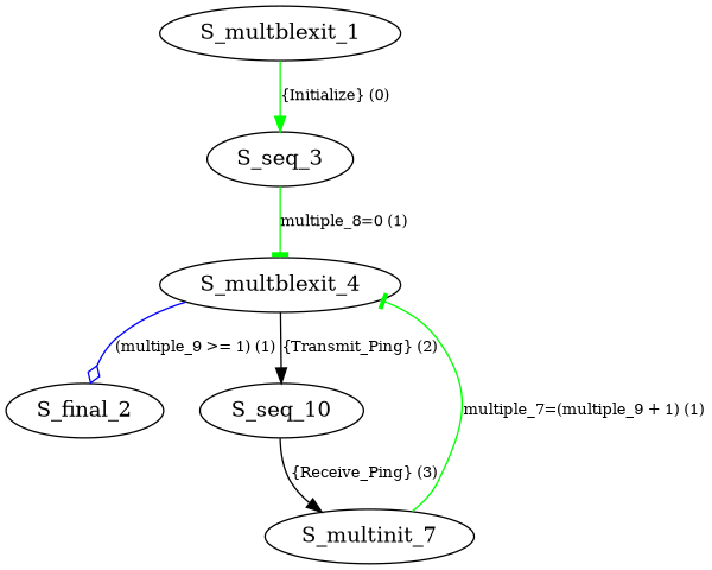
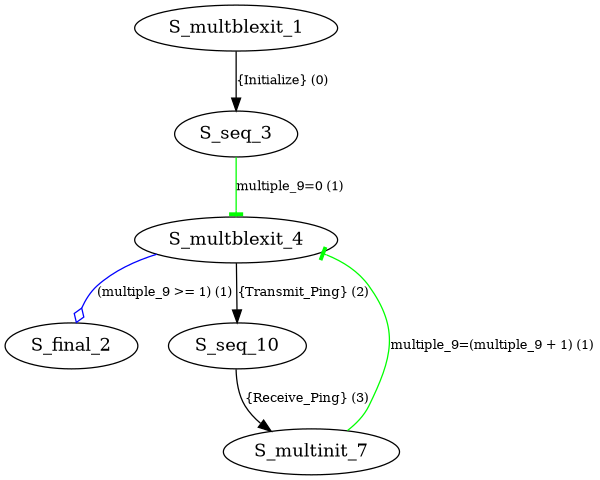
  digraph {
    edge [fontsize=10]
    S_seq_3
    n2 [label=S_multblexit_4]
    S_final_2
    S_seq_10
    n5 [label=S_multinit_7]
    n6 [label=S_multblexit_1]
    subgraph sub_1 {
      S_seq_3
      n2
      S_final_2
      S_seq_10
      n5
      n6
    }
-   S_seq_3 -> n2 [arrowhead=tee color=green label="multiple_8=0 (1)"]
+   S_seq_3 -> n2 [arrowhead=tee color=green label="multiple_9=0 (1)"]
    n2 -> S_final_2 [arrowhead=odiamond color=blue label="(multiple_9 >= 1) (1)"]
    n2 -> S_seq_10 [label="{Transmit_Ping} (2)"]
    S_seq_10 -> n5 [label="{Receive_Ping} (3)"]
-   n5 -> n2 [arrowhead=tee color=green label="multiple_7=(multiple_9 + 1) (1)"]
-   n6 -> S_seq_3 [label="{Initialize} (0)" color=green]
+   n5 -> n2 [arrowhead=tee color=green label="multiple_9=(multiple_9 + 1) (1)"]
+   n6 -> S_seq_3 [label="{Initialize} (0)"]
  }
